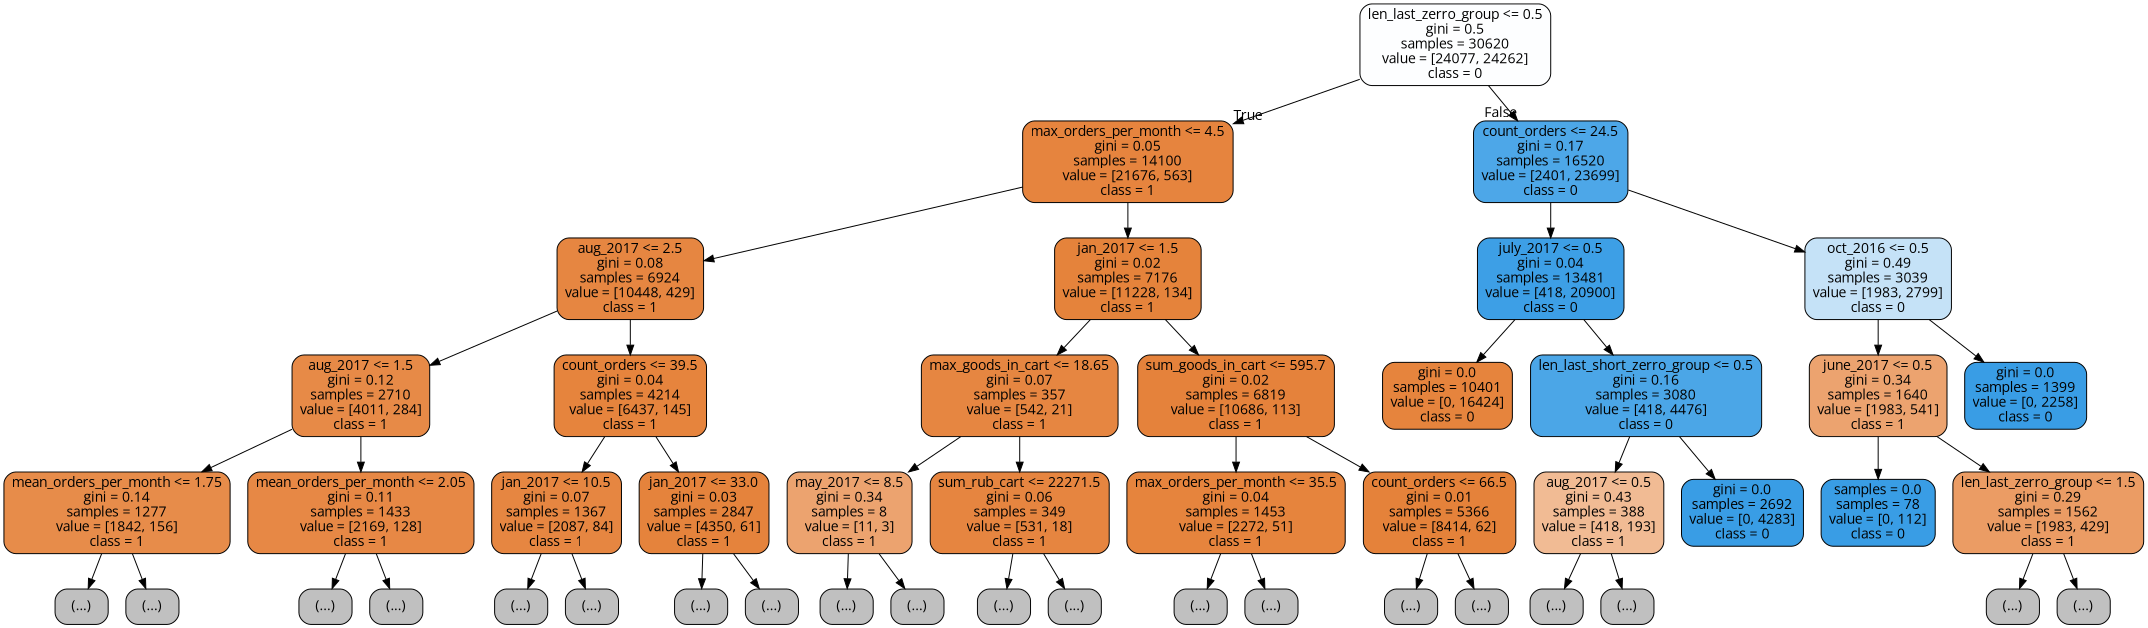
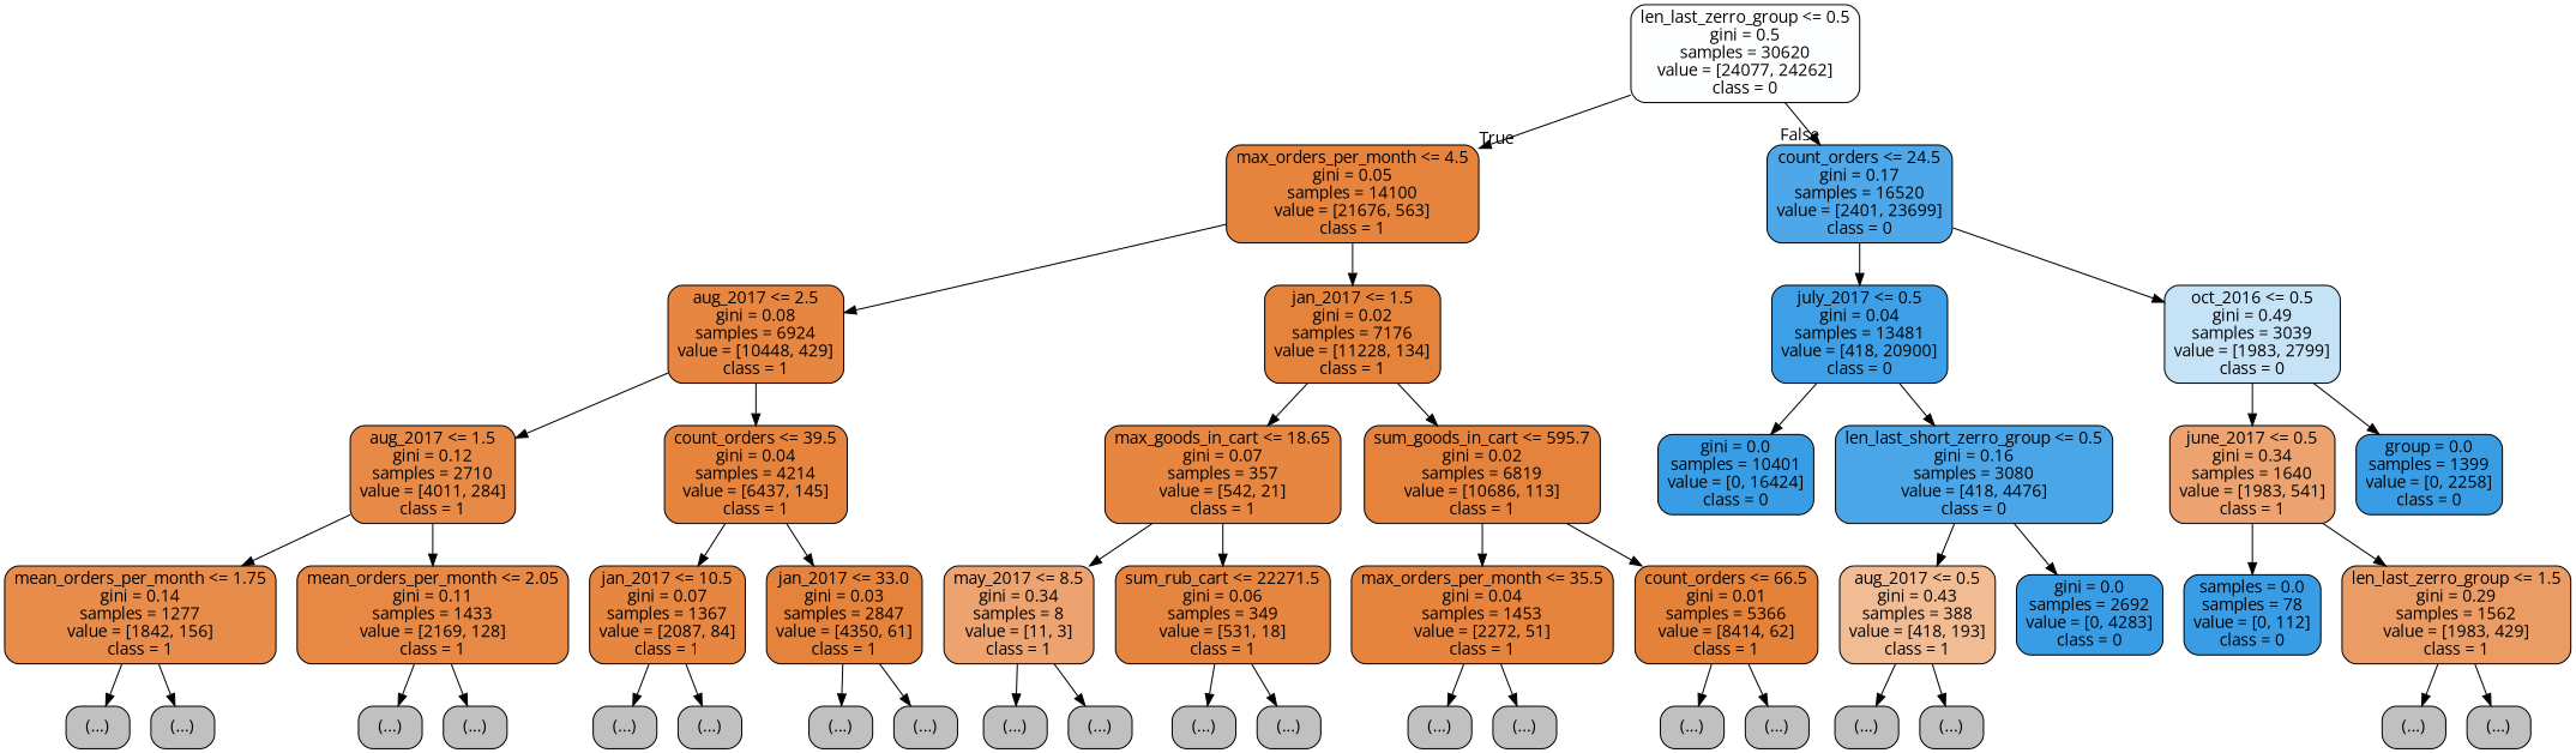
  digraph {
    fontname="Open Sans"
    node [color=black fillcolor="#C0C0C0" fontname="Open Sans" shape=box style="filled, rounded"]
    edge [fontname="Open Sans"]
    n1 [fillcolor="#fdfeff" label="len_last_zerro_group <= 0.5\ngini = 0.5\nsamples = 30620\nvalue = [24077, 24262]\nclass = 0"]
    n2 [fillcolor="#e6843e" label="max_orders_per_month <= 4.5\ngini = 0.05\nsamples = 14100\nvalue = [21676, 563]\nclass = 1"]
    n3 [fillcolor="#4da7e8" label="count_orders <= 24.5\ngini = 0.17\nsamples = 16520\nvalue = [2401, 23699]\nclass = 0"]
    n4 [fillcolor="#e68641" label="aug_2017 <= 2.5\ngini = 0.08\nsamples = 6924\nvalue = [10448, 429]\nclass = 1"]
    n5 [fillcolor="#e5833b" label="jan_2017 <= 1.5\ngini = 0.02\nsamples = 7176\nvalue = [11228, 134]\nclass = 1"]
    n6 [fillcolor="#3d9fe6" label="july_2017 <= 0.5\ngini = 0.04\nsamples = 13481\nvalue = [418, 20900]\nclass = 0"]
    n7 [fillcolor="#c5e2f7" label="oct_2016 <= 0.5\ngini = 0.49\nsamples = 3039\nvalue = [1983, 2799]\nclass = 0"]
    n8 [fillcolor="#e78a47" label="aug_2017 <= 1.5\ngini = 0.12\nsamples = 2710\nvalue = [4011, 284]\nclass = 1"]
    n9 [fillcolor="#e6843d" label="count_orders <= 39.5\ngini = 0.04\nsamples = 4214\nvalue = [6437, 145]\nclass = 1"]
    n10 [fillcolor="#e68641" label="max_goods_in_cart <= 18.65\ngini = 0.07\nsamples = 357\nvalue = [542, 21]\nclass = 1"]
    n11 [fillcolor="#e5823b" label="sum_goods_in_cart <= 595.7\ngini = 0.02\nsamples = 6819\nvalue = [10686, 113]\nclass = 1"]
    n12 [fillcolor="#e78c4a" label="mean_orders_per_month <= 1.75\ngini = 0.14\nsamples = 1277\nvalue = [1842, 156]\nclass = 1"]
    n13 [fillcolor="#e78845" label="mean_orders_per_month <= 2.05\ngini = 0.11\nsamples = 1433\nvalue = [2169, 128]\nclass = 1"]
    n14 [fillcolor="#e68641" label="jan_2017 <= 10.5\ngini = 0.07\nsamples = 1367\nvalue = [2087, 84]\nclass = 1"]
    n15 [fillcolor="#e5833c" label="jan_2017 <= 33.0\ngini = 0.03\nsamples = 2847\nvalue = [4350, 61]\nclass = 1"]
    n16 [label="(...)"]
    n17 [label="(...)"]
    n18 [label="(...)"]
    n19 [label="(...)"]
    n20 [label="(...)"]
    n21 [label="(...)"]
    n22 [label="(...)"]
    n23 [label="(...)"]
    n24 [fillcolor="#eca36f" label="may_2017 <= 8.5\ngini = 0.34\nsamples = 8\nvalue = [11, 3]\nclass = 1"]
    n25 [fillcolor="#e68540" label="sum_rub_cart <= 22271.5\ngini = 0.06\nsamples = 349\nvalue = [531, 18]\nclass = 1"]
    n26 [fillcolor="#e6843d" label="max_orders_per_month <= 35.5\ngini = 0.04\nsamples = 1453\nvalue = [2272, 51]\nclass = 1"]
    n27 [fillcolor="#e5823a" label="count_orders <= 66.5\ngini = 0.01\nsamples = 5366\nvalue = [8414, 62]\nclass = 1"]
    n28 [label="(...)"]
    n29 [label="(...)"]
    n30 [label="(...)"]
    n31 [label="(...)"]
    n32 [label="(...)"]
    n33 [label="(...)"]
    n34 [label="(...)"]
    n35 [label="(...)"]
-   n36 [fillcolor="#e6843d" label="gini = 0.0\nsamples = 10401\nvalue = [0, 16424]\nclass = 0"]
+   n36 [fillcolor="#399de5" label="gini = 0.0\nsamples = 10401\nvalue = [0, 16424]\nclass = 0"]
    n37 [fillcolor="#4ba6e7" label="len_last_short_zerro_group <= 0.5\ngini = 0.16\nsamples = 3080\nvalue = [418, 4476]\nclass = 0"]
    n38 [fillcolor="#eca36f" label="june_2017 <= 0.5\ngini = 0.34\nsamples = 1640\nvalue = [1983, 541]\nclass = 1"]
-   n39 [fillcolor="#399de5" label="gini = 0.0\nsamples = 1399\nvalue = [0, 2258]\nclass = 0"]
+   n39 [fillcolor="#399de5" label="group = 0.0\nsamples = 1399\nvalue = [0, 2258]\nclass = 0"]
    n40 [fillcolor="#f1bb94" label="aug_2017 <= 0.5\ngini = 0.43\nsamples = 388\nvalue = [418, 193]\nclass = 1"]
    n41 [fillcolor="#399de5" label="gini = 0.0\nsamples = 2692\nvalue = [0, 4283]\nclass = 0"]
    n42 [label="(...)"]
    n43 [label="(...)"]
    n44 [fillcolor="#399de5" label="samples = 0.0\nsamples = 78\nvalue = [0, 112]\nclass = 0"]
    n45 [fillcolor="#eb9c64" label="len_last_zerro_group <= 1.5\ngini = 0.29\nsamples = 1562\nvalue = [1983, 429]\nclass = 1"]
    n46 [label="(...)"]
    n47 [label="(...)"]
    n1 -> n2 [headlabel=True labelangle=45 labeldistance=2.5]
    n1 -> n3 [headlabel=False labelangle=-45 labeldistance=2.5]
    n2 -> n4
    n2 -> n5
    n3 -> n6
    n3 -> n7
    n4 -> n8
    n4 -> n9
    n5 -> n10
    n5 -> n11
    n6 -> n36
    n6 -> n37
    n7 -> n38
    n7 -> n39
    n8 -> n12
    n8 -> n13
    n9 -> n14
    n9 -> n15
    n10 -> n24
    n10 -> n25
    n11 -> n26
    n11 -> n27
    n12 -> n16
    n12 -> n17
    n13 -> n18
    n13 -> n19
    n14 -> n20
    n14 -> n21
    n15 -> n22
    n15 -> n23
    n24 -> n28
    n24 -> n29
    n25 -> n30
    n25 -> n31
    n26 -> n32
    n26 -> n33
    n27 -> n34
    n27 -> n35
    n37 -> n40
    n37 -> n41
    n38 -> n44
    n38 -> n45
    n40 -> n42
    n40 -> n43
    n45 -> n46
    n45 -> n47
  }
